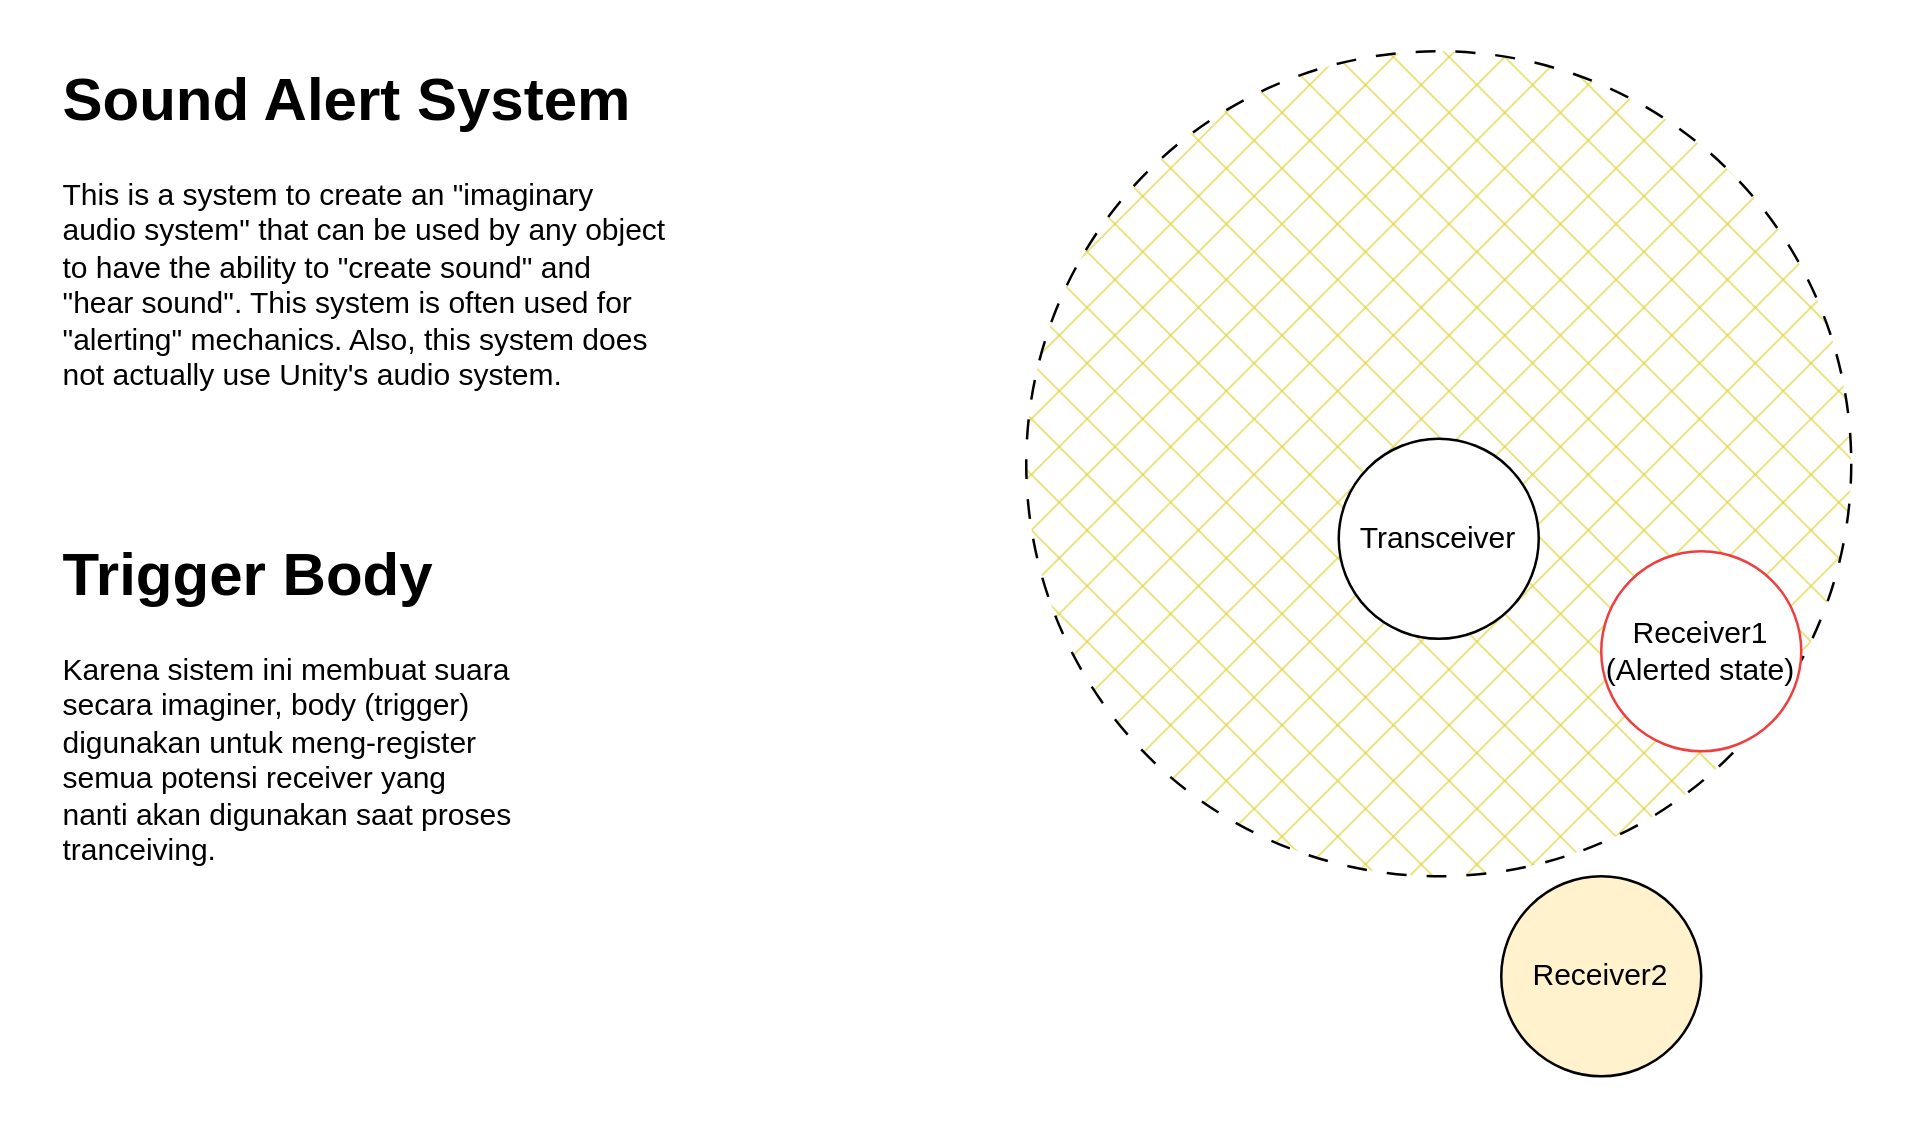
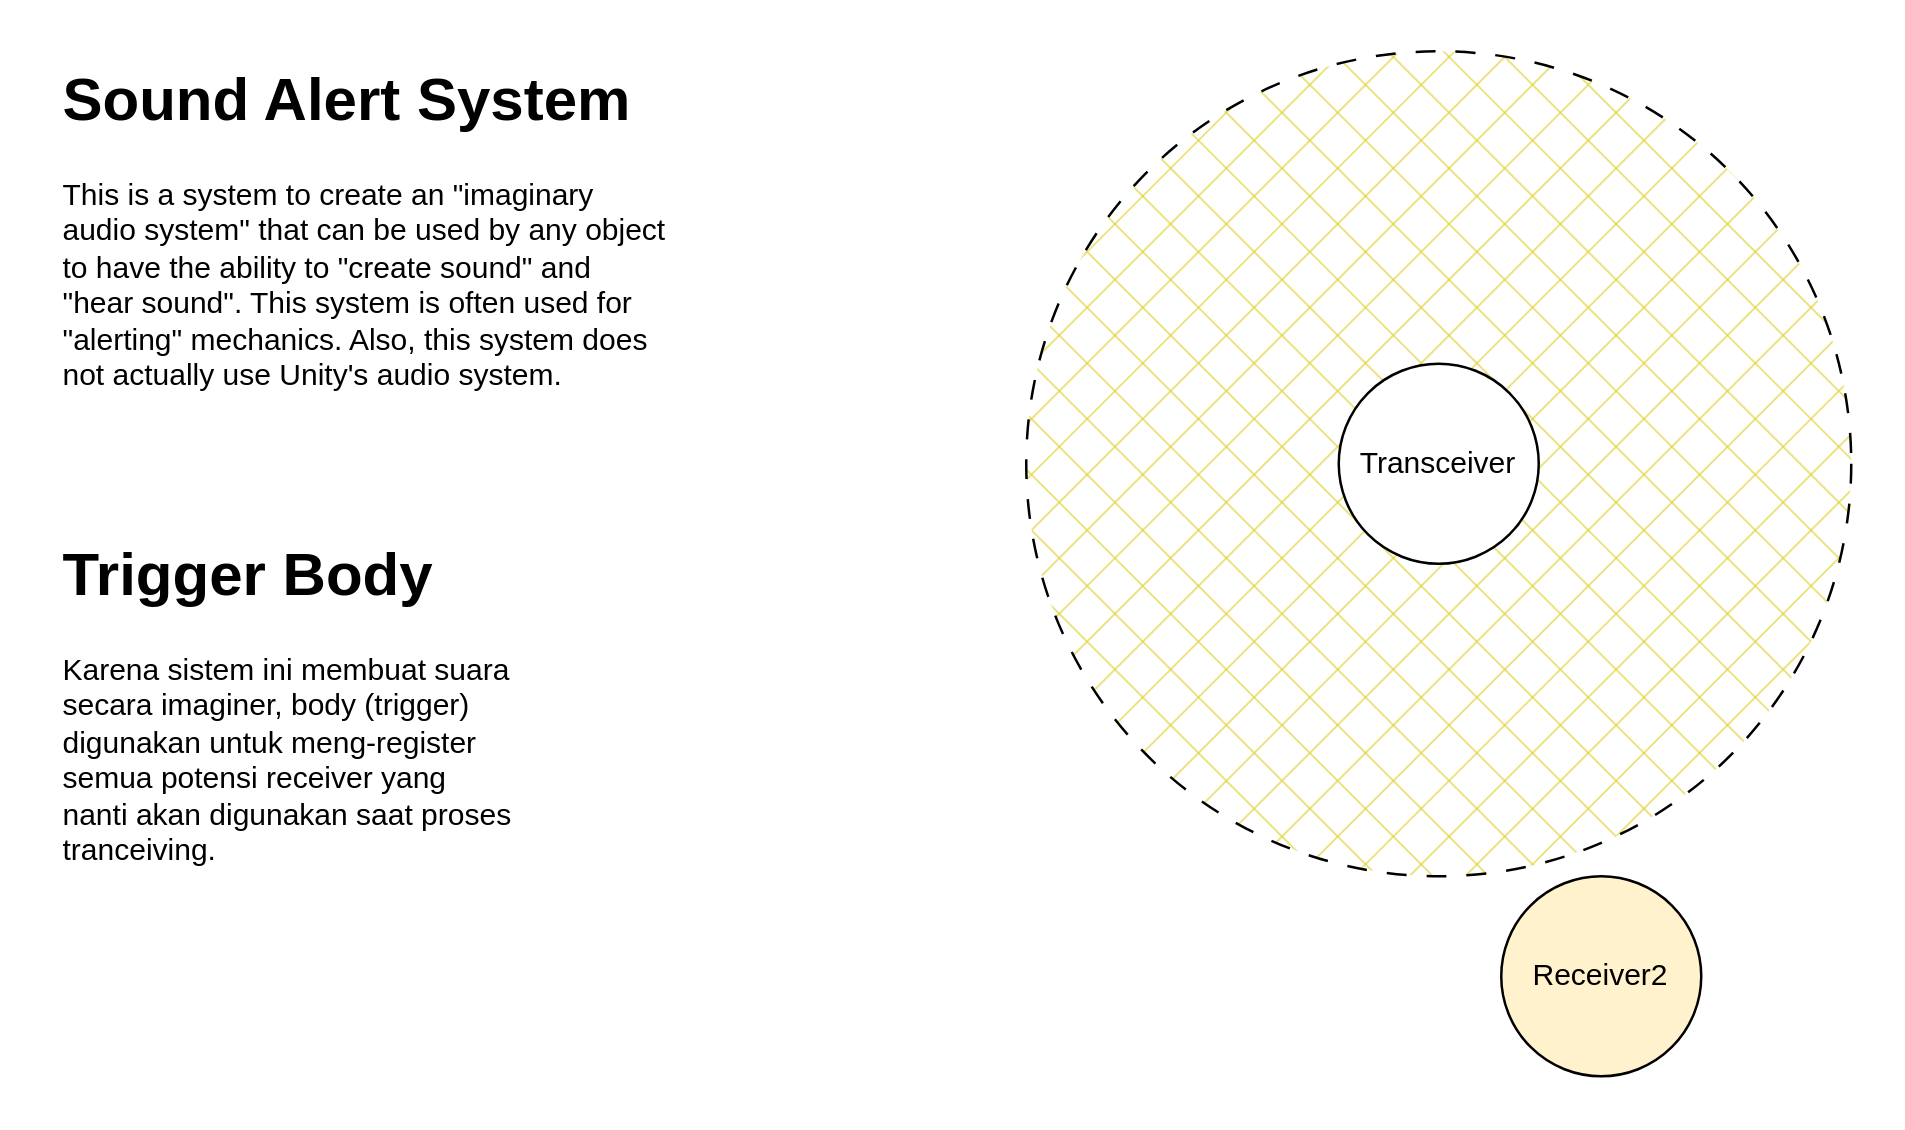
  <mxCell id="0" />
  <mxCell id="1" parent="0" />
  <mxCell id="2" value="" style="ellipse;whiteSpace=wrap;html=1;aspect=fixed;fillStyle=cross-hatch;gradientColor=none;fillColor=#E0D136;dashed=1;dashPattern=8 8;" parent="1" vertex="1"><mxGeometry x="410" y="20" width="330" height="330" as="geometry" /></mxCell>
- <mxCell id="3" value="Receiver1&lt;br&gt;(Alerted state)" style="ellipse;whiteSpace=wrap;html=1;aspect=fixed;strokeColor=#F03E3E;" parent="1" vertex="1"><mxGeometry x="640" y="220" width="80" height="80" as="geometry" /></mxCell>
- <mxCell id="4" value="Transceiver" style="ellipse;whiteSpace=wrap;html=1;aspect=fixed;" parent="1" vertex="1"><mxGeometry x="535" y="175" width="80" height="80" as="geometry" /></mxCell>
+ <mxCell id="4" value="Transceiver" style="ellipse;whiteSpace=wrap;html=1;aspect=fixed;" parent="1" vertex="1"><mxGeometry x="535" y="145" width="80" height="80" as="geometry" /></mxCell>
  <mxCell id="5" value="Receiver2" style="ellipse;whiteSpace=wrap;html=1;aspect=fixed;fillColor=#fff2cc;" parent="1" vertex="1"><mxGeometry x="600" y="350" width="80" height="80" as="geometry" /></mxCell>
  <mxCell id="6" value="&lt;h1&gt;Sound Alert System&lt;/h1&gt;&lt;p&gt;This is a system to create an &quot;imaginary audio system&quot; that can be used by any object to have the ability to &quot;create sound&quot; and &quot;hear sound&quot;. This system is often used for &quot;alerting&quot; mechanics. Also, this system does not actually use Unity's audio system.&lt;br&gt;&lt;/p&gt;" style="text;html=1;strokeColor=none;fillColor=none;spacing=5;spacingTop=-20;whiteSpace=wrap;overflow=hidden;rounded=0;dashed=1;dashPattern=8 8;fillStyle=cross-hatch;" parent="1" vertex="1"><mxGeometry x="20" y="20" width="250" height="160" as="geometry" /></mxCell>
  <mxCell id="7" value="&lt;h1&gt;Trigger Body&lt;/h1&gt;&lt;p&gt;Karena sistem ini membuat suara secara imaginer, body (trigger) digunakan untuk meng-register semua potensi receiver yang nanti akan digunakan saat proses tranceiving.&lt;/p&gt;" style="text;html=1;strokeColor=none;fillColor=none;spacing=5;spacingTop=-20;whiteSpace=wrap;overflow=hidden;rounded=0;dashed=1;dashPattern=8 8;fillStyle=cross-hatch;" parent="1" vertex="1"><mxGeometry x="20" y="210" width="190" height="140" as="geometry" /></mxCell>
